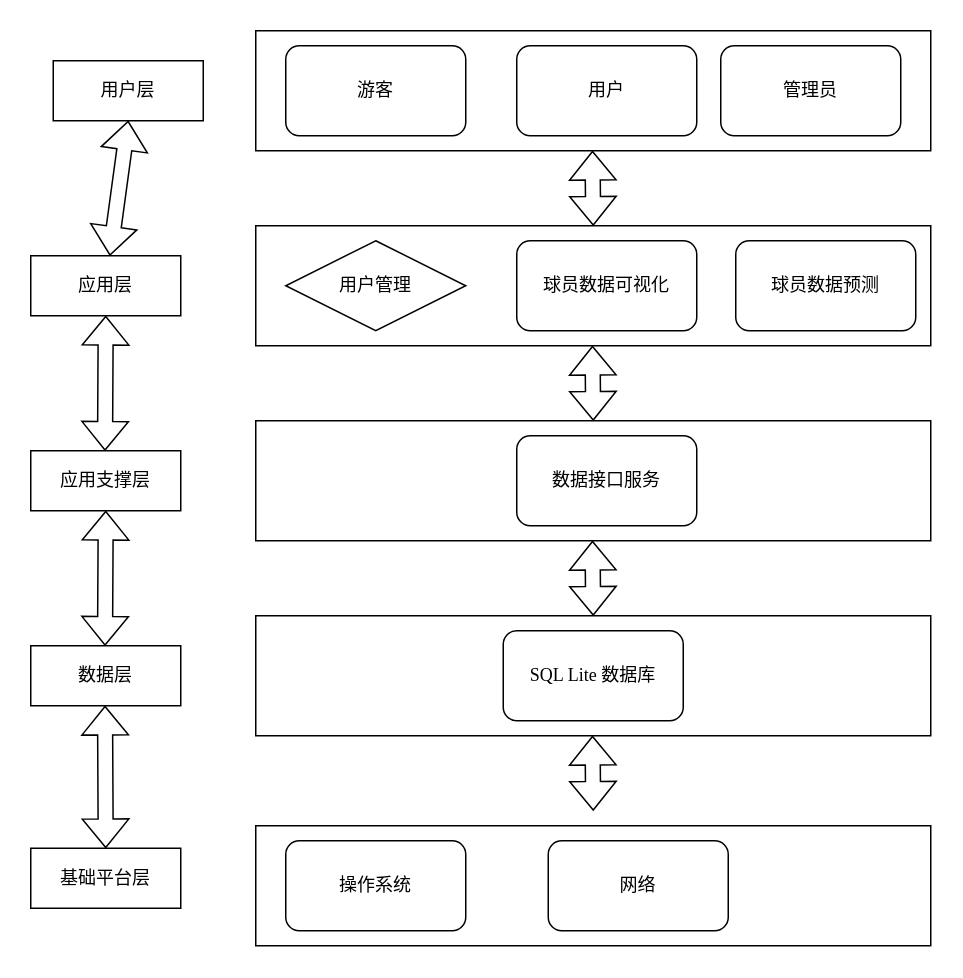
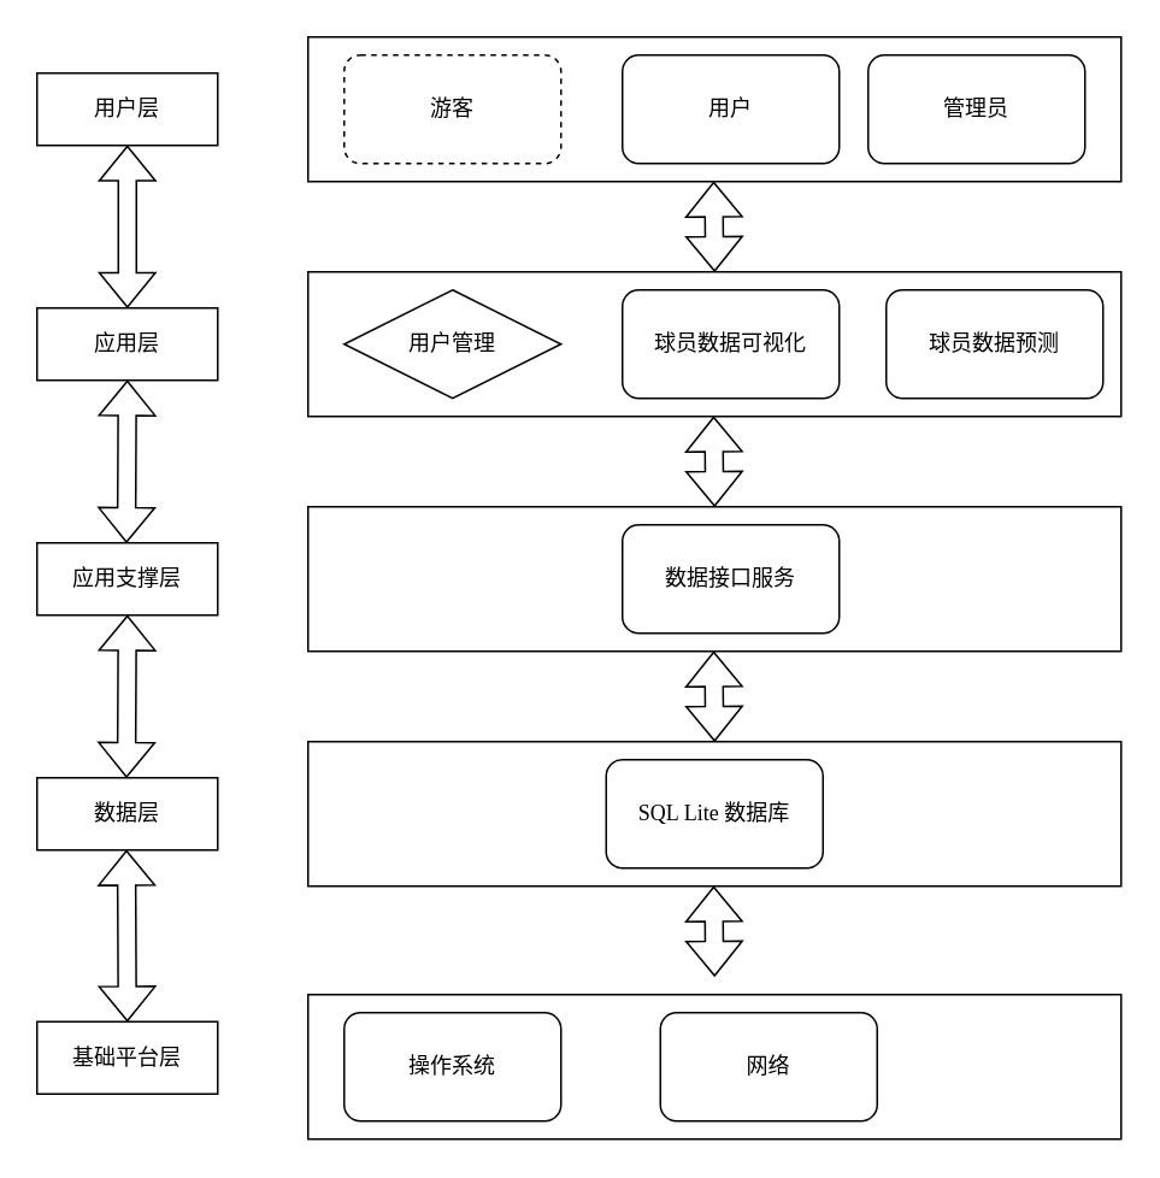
  <mxCell id="0" />
  <mxCell id="1" parent="0" />
- <mxCell id="2" value="&lt;font face=&quot;Times New Roman&quot;&gt;用户层&lt;/font&gt;" style="rounded=0;whiteSpace=wrap;html=1;" vertex="1" parent="1"><mxGeometry x="35" y="40" width="100" height="40" as="geometry" /></mxCell>
+ <mxCell id="2" value="&lt;font face=&quot;Times New Roman&quot;&gt;用户层&lt;/font&gt;" style="rounded=0;whiteSpace=wrap;html=1;" vertex="1" parent="1"><mxGeometry x="20" y="40" width="100" height="40" as="geometry" /></mxCell>
  <mxCell id="3" value="&lt;font face=&quot;Times New Roman&quot;&gt;应用层&lt;/font&gt;" style="rounded=0;whiteSpace=wrap;html=1;" vertex="1" parent="1"><mxGeometry x="20" y="170" width="100" height="40" as="geometry" /></mxCell>
  <mxCell id="4" value="" style="shape=flexArrow;endArrow=classic;startArrow=classic;html=1;rounded=0;entryX=0.5;entryY=1;entryDx=0;entryDy=0;" edge="1" parent="1" source="3" target="2"><mxGeometry width="100" height="100" relative="1" as="geometry"><mxPoint x="-10" y="170" as="sourcePoint" /><mxPoint x="90" y="70" as="targetPoint" /></mxGeometry></mxCell>
  <mxCell id="5" value="" style="shape=flexArrow;endArrow=classic;startArrow=classic;html=1;rounded=0;entryX=0.5;entryY=1;entryDx=0;entryDy=0;" edge="1" parent="1" target="3"><mxGeometry width="100" height="100" relative="1" as="geometry"><mxPoint x="69.5" y="300" as="sourcePoint" /><mxPoint x="69.5" y="220" as="targetPoint" /></mxGeometry></mxCell>
  <mxCell id="6" value="应用支撑层" style="rounded=0;whiteSpace=wrap;html=1;" vertex="1" parent="1"><mxGeometry x="20" y="300" width="100" height="40" as="geometry" /></mxCell>
  <mxCell id="7" value="数据层" style="rounded=0;whiteSpace=wrap;html=1;" vertex="1" parent="1"><mxGeometry x="20" y="430" width="100" height="40" as="geometry" /></mxCell>
  <mxCell id="8" value="" style="shape=flexArrow;endArrow=classic;startArrow=classic;html=1;rounded=0;entryX=0.5;entryY=1;entryDx=0;entryDy=0;" edge="1" parent="1" target="6"><mxGeometry width="100" height="100" relative="1" as="geometry"><mxPoint x="69.5" y="430" as="sourcePoint" /><mxPoint x="69.5" y="350" as="targetPoint" /></mxGeometry></mxCell>
  <mxCell id="9" value="基础平台层" style="rounded=0;whiteSpace=wrap;html=1;" vertex="1" parent="1"><mxGeometry x="20" y="565" width="100" height="40" as="geometry" /></mxCell>
  <mxCell id="10" value="" style="shape=flexArrow;endArrow=classic;startArrow=classic;html=1;rounded=0;entryX=0.5;entryY=1;entryDx=0;entryDy=0;exitX=0.5;exitY=0;exitDx=0;exitDy=0;" edge="1" parent="1" source="9"><mxGeometry width="100" height="100" relative="1" as="geometry"><mxPoint x="69.5" y="550" as="sourcePoint" /><mxPoint x="69.5" y="470" as="targetPoint" /></mxGeometry></mxCell>
  <mxCell id="11" value="" style="rounded=0;whiteSpace=wrap;html=1;" vertex="1" parent="1"><mxGeometry x="170" y="20" width="450" height="80" as="geometry" /></mxCell>
- <mxCell id="12" value="&lt;font face=&quot;Times New Roman&quot;&gt;游客&lt;/font&gt;" style="rounded=1;whiteSpace=wrap;html=1;" vertex="1" parent="1"><mxGeometry x="190" y="30" width="120" height="60" as="geometry" /></mxCell>
+ <mxCell id="12" value="&lt;font face=&quot;Times New Roman&quot;&gt;游客&lt;/font&gt;" style="rounded=1;whiteSpace=wrap;html=1;dashed=1;" vertex="1" parent="1"><mxGeometry x="190" y="30" width="120" height="60" as="geometry" /></mxCell>
  <mxCell id="13" value="用户" style="rounded=1;whiteSpace=wrap;html=1;" vertex="1" parent="1"><mxGeometry x="344" y="30" width="120" height="60" as="geometry" /></mxCell>
  <mxCell id="14" value="管理员" style="rounded=1;whiteSpace=wrap;html=1;" vertex="1" parent="1"><mxGeometry x="480" y="30" width="120" height="60" as="geometry" /></mxCell>
  <mxCell id="15" value="" style="rounded=0;whiteSpace=wrap;html=1;" vertex="1" parent="1"><mxGeometry x="170" y="150" width="450" height="80" as="geometry" /></mxCell>
  <mxCell id="16" value="用户管理" style="rhombus;whiteSpace=wrap;html=1;" vertex="1" parent="1"><mxGeometry x="190" y="160" width="120" height="60" as="geometry" /></mxCell>
  <mxCell id="17" value="球员数据可视化" style="rounded=1;whiteSpace=wrap;html=1;" vertex="1" parent="1"><mxGeometry x="344" y="160" width="120" height="60" as="geometry" /></mxCell>
  <mxCell id="18" value="球员数据预测" style="rounded=1;whiteSpace=wrap;html=1;" vertex="1" parent="1"><mxGeometry x="490" y="160" width="120" height="60" as="geometry" /></mxCell>
  <mxCell id="19" value="" style="rounded=0;whiteSpace=wrap;html=1;" vertex="1" parent="1"><mxGeometry x="170" y="280" width="450" height="80" as="geometry" /></mxCell>
  <mxCell id="20" value="数据接口服务" style="rounded=1;whiteSpace=wrap;html=1;" vertex="1" parent="1"><mxGeometry x="344" y="290" width="120" height="60" as="geometry" /></mxCell>
  <mxCell id="21" value="" style="shape=flexArrow;endArrow=classic;startArrow=classic;html=1;rounded=0;" edge="1" parent="1"><mxGeometry width="100" height="100" relative="1" as="geometry"><mxPoint x="395" y="150" as="sourcePoint" /><mxPoint x="394.5" y="100" as="targetPoint" /></mxGeometry></mxCell>
  <mxCell id="22" value="" style="shape=flexArrow;endArrow=classic;startArrow=classic;html=1;rounded=0;" edge="1" parent="1"><mxGeometry width="100" height="100" relative="1" as="geometry"><mxPoint x="395" y="280" as="sourcePoint" /><mxPoint x="394.5" y="230" as="targetPoint" /></mxGeometry></mxCell>
  <mxCell id="23" value="" style="shape=flexArrow;endArrow=classic;startArrow=classic;html=1;rounded=0;" edge="1" parent="1"><mxGeometry width="100" height="100" relative="1" as="geometry"><mxPoint x="395" y="410" as="sourcePoint" /><mxPoint x="394.5" y="360" as="targetPoint" /></mxGeometry></mxCell>
  <mxCell id="24" value="" style="rounded=0;whiteSpace=wrap;html=1;" vertex="1" parent="1"><mxGeometry x="170" y="410" width="450" height="80" as="geometry" /></mxCell>
  <mxCell id="25" value="&lt;font face=&quot;Times New Roman&quot;&gt;SQL Lite &lt;/font&gt;数据库" style="rounded=1;whiteSpace=wrap;html=1;" vertex="1" parent="1"><mxGeometry x="335" y="420" width="120" height="60" as="geometry" /></mxCell>
  <mxCell id="26" value="" style="rounded=0;whiteSpace=wrap;html=1;" vertex="1" parent="1"><mxGeometry x="170" y="550" width="450" height="80" as="geometry" /></mxCell>
  <mxCell id="27" value="" style="shape=flexArrow;endArrow=classic;startArrow=classic;html=1;rounded=0;" edge="1" parent="1"><mxGeometry width="100" height="100" relative="1" as="geometry"><mxPoint x="395" y="540" as="sourcePoint" /><mxPoint x="394.5" y="490" as="targetPoint" /></mxGeometry></mxCell>
  <mxCell id="28" value="&lt;font face=&quot;Times New Roman&quot;&gt;操作系统&lt;/font&gt;" style="rounded=1;whiteSpace=wrap;html=1;" vertex="1" parent="1"><mxGeometry x="190" y="560" width="120" height="60" as="geometry" /></mxCell>
  <mxCell id="29" value="&lt;font face=&quot;Times New Roman&quot;&gt;网络&lt;/font&gt;" style="rounded=1;whiteSpace=wrap;html=1;" vertex="1" parent="1"><mxGeometry x="365" y="560" width="120" height="60" as="geometry" /></mxCell>
